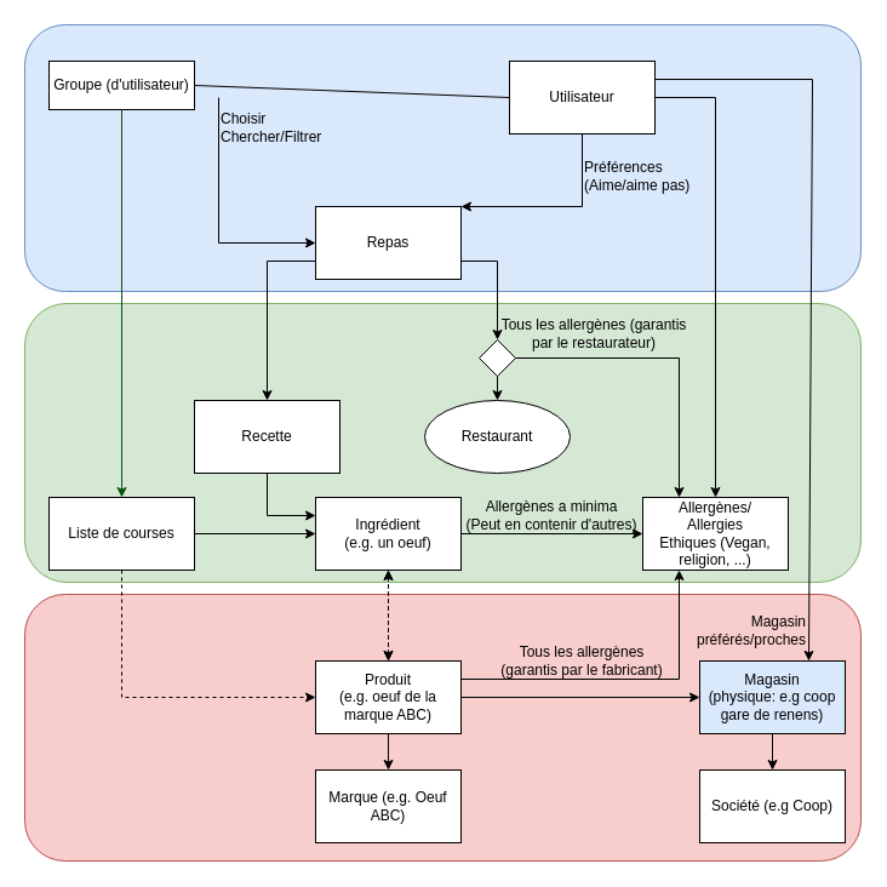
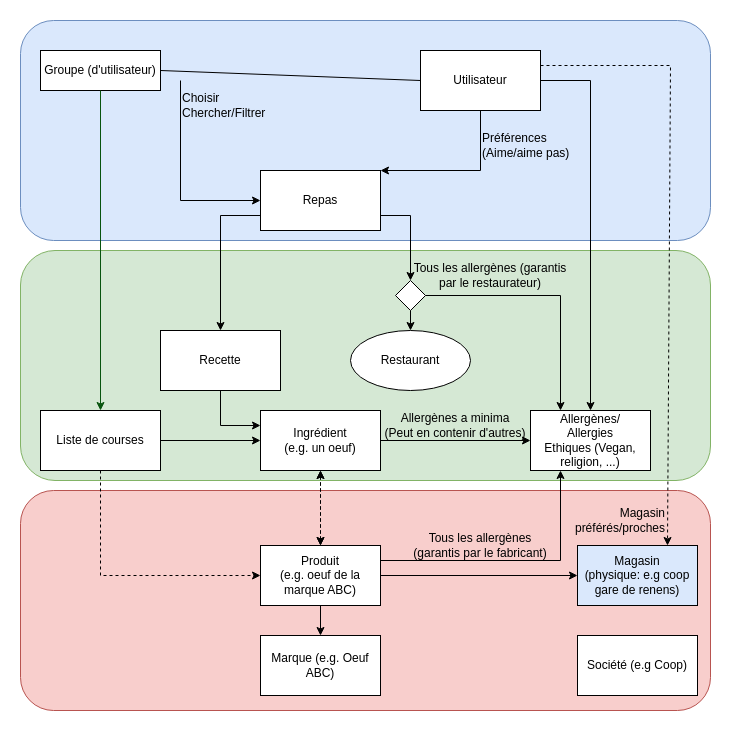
  <mxCell id="0" />
  <mxCell id="1" parent="0" />
  <mxCell id="2" value="" style="rounded=1;whiteSpace=wrap;html=1;fillColor=#f8cecc;strokeColor=#b85450;" parent="1" vertex="1"><mxGeometry x="20" y="490" width="690" height="220" as="geometry" /></mxCell>
  <mxCell id="3" value="" style="rounded=1;whiteSpace=wrap;html=1;fillColor=#d5e8d4;strokeColor=#82b366;" parent="1" vertex="1"><mxGeometry x="20" y="250" width="690" height="230" as="geometry" /></mxCell>
  <mxCell id="4" value="" style="rounded=1;whiteSpace=wrap;html=1;fillColor=#dae8fc;strokeColor=#6c8ebf;" parent="1" vertex="1"><mxGeometry x="20" y="20" width="690" height="220" as="geometry" /></mxCell>
  <mxCell id="5" value="Ingrédient&lt;br&gt;(e.g. un oeuf)" style="rounded=0;whiteSpace=wrap;html=1;" parent="1" vertex="1"><mxGeometry x="260" y="410" width="120" height="60" as="geometry" /></mxCell>
  <mxCell id="6" value="" style="edgeStyle=orthogonalEdgeStyle;rounded=0;orthogonalLoop=1;jettySize=auto;html=1;dashed=1;startArrow=classic;startFill=1;" parent="1" source="7" target="5" edge="1"><mxGeometry relative="1" as="geometry" /></mxCell>
  <mxCell id="7" value="Produit&lt;br&gt;(e.g. oeuf de la marque ABC)" style="rounded=0;whiteSpace=wrap;html=1;" parent="1" vertex="1"><mxGeometry x="260" y="545" width="120" height="60" as="geometry" /></mxCell>
  <mxCell id="8" value="&lt;div&gt;Utilisateur&lt;/div&gt;" style="rounded=0;whiteSpace=wrap;html=1;" parent="1" vertex="1"><mxGeometry x="420" y="50" width="120" height="60" as="geometry" /></mxCell>
  <mxCell id="9" value="Groupe (d'utilisateur)" style="rounded=0;whiteSpace=wrap;html=1;" parent="1" vertex="1"><mxGeometry x="40" y="50" width="120" height="40" as="geometry" /></mxCell>
  <mxCell id="10" value="Repas" style="rounded=0;whiteSpace=wrap;html=1;" parent="1" vertex="1"><mxGeometry x="260" y="170" width="120" height="60" as="geometry" /></mxCell>
  <mxCell id="11" value="Recette" style="rounded=0;whiteSpace=wrap;html=1;" parent="1" vertex="1"><mxGeometry x="160" y="330" width="120" height="60" as="geometry" /></mxCell>
  <mxCell id="12" value="" style="endArrow=none;html=1;rounded=0;entryX=0;entryY=0.5;entryDx=0;entryDy=0;exitX=1;exitY=0.5;exitDx=0;exitDy=0;" parent="1" source="9" target="8" edge="1"><mxGeometry width="50" height="50" relative="1" as="geometry"><mxPoint x="270" y="420" as="sourcePoint" /><mxPoint x="320" y="370" as="targetPoint" /></mxGeometry></mxCell>
  <mxCell id="13" value="Choisir&lt;br&gt;&lt;div&gt;Chercher/Filtrer&lt;/div&gt;" style="text;html=1;strokeColor=none;fillColor=none;align=left;verticalAlign=middle;whiteSpace=wrap;rounded=0;" parent="1" vertex="1"><mxGeometry x="180" y="90" width="60" height="30" as="geometry" /></mxCell>
  <mxCell id="14" value="" style="endArrow=classic;html=1;rounded=0;entryX=0;entryY=0.5;entryDx=0;entryDy=0;" parent="1" target="10" edge="1"><mxGeometry width="50" height="50" relative="1" as="geometry"><mxPoint x="180" y="80" as="sourcePoint" /><mxPoint x="420" y="280" as="targetPoint" /><Array as="points"><mxPoint x="180" y="200" /></Array></mxGeometry></mxCell>
  <mxCell id="15" value="" style="endArrow=classic;html=1;rounded=0;exitX=0.5;exitY=1;exitDx=0;exitDy=0;entryX=1;entryY=0;entryDx=0;entryDy=0;" parent="1" source="8" target="10" edge="1"><mxGeometry width="50" height="50" relative="1" as="geometry"><mxPoint x="370" y="330" as="sourcePoint" /><mxPoint x="420" y="190" as="targetPoint" /><Array as="points"><mxPoint x="480" y="170" /></Array></mxGeometry></mxCell>
  <mxCell id="16" value="&lt;div&gt;Préférences&lt;/div&gt;(Aime/aime pas)" style="text;html=1;strokeColor=none;fillColor=none;align=left;verticalAlign=middle;whiteSpace=wrap;rounded=0;" parent="1" vertex="1"><mxGeometry x="480" y="130" width="90" height="30" as="geometry" /></mxCell>
  <mxCell id="17" value="" style="endArrow=none;html=1;rounded=0;entryX=1;entryY=0.5;entryDx=0;entryDy=0;exitX=0;exitY=0.5;exitDx=0;exitDy=0;startArrow=classic;startFill=1;endFill=0;" parent="1" source="18" target="5" edge="1"><mxGeometry width="50" height="50" relative="1" as="geometry"><mxPoint x="620" y="430" as="sourcePoint" /><mxPoint x="490" y="270" as="targetPoint" /></mxGeometry></mxCell>
  <mxCell id="18" value="Allergènes/&lt;br&gt;Allergies&lt;br&gt;Ethiques (Vegan, religion, ...)" style="rounded=0;whiteSpace=wrap;html=1;" parent="1" vertex="1"><mxGeometry x="530" y="410" width="120" height="60" as="geometry" /></mxCell>
  <mxCell id="19" value="" style="endArrow=classic;html=1;rounded=0;exitX=1;exitY=0.5;exitDx=0;exitDy=0;" parent="1" source="8" target="18" edge="1"><mxGeometry width="50" height="50" relative="1" as="geometry"><mxPoint x="270" y="330" as="sourcePoint" /><mxPoint x="320" y="280" as="targetPoint" /><Array as="points"><mxPoint x="590" y="80" /></Array></mxGeometry></mxCell>
  <mxCell id="20" value="" style="endArrow=classic;html=1;rounded=0;entryX=0.5;entryY=0;entryDx=0;entryDy=0;exitX=0.5;exitY=1;exitDx=0;exitDy=0;dashed=1;startArrow=classic;startFill=1;" parent="1" source="5" target="7" edge="1"><mxGeometry width="50" height="50" relative="1" as="geometry"><mxPoint x="320" y="500" as="sourcePoint" /><mxPoint x="370" y="430" as="targetPoint" /></mxGeometry></mxCell>
  <mxCell id="21" value="Magasin&lt;br&gt;(physique: e.g coop gare de renens)" style="rounded=0;whiteSpace=wrap;html=1;fillColor=#dae8fc;" parent="1" vertex="1"><mxGeometry x="577" y="545" width="120" height="60" as="geometry" /></mxCell>
  <mxCell id="22" value="Marque (e.g. Oeuf ABC)" style="rounded=0;whiteSpace=wrap;html=1;" parent="1" vertex="1"><mxGeometry x="260" y="635" width="120" height="60" as="geometry" /></mxCell>
  <mxCell id="23" value="" style="endArrow=classic;html=1;rounded=0;entryX=0;entryY=0.5;entryDx=0;entryDy=0;exitX=1;exitY=0.5;exitDx=0;exitDy=0;" parent="1" source="7" target="21" edge="1"><mxGeometry width="50" height="50" relative="1" as="geometry"><mxPoint x="320" y="565" as="sourcePoint" /><mxPoint x="370" y="515" as="targetPoint" /></mxGeometry></mxCell>
  <mxCell id="24" value="&lt;div&gt;Liste de courses&lt;/div&gt;" style="rounded=0;whiteSpace=wrap;html=1;" parent="1" vertex="1"><mxGeometry x="40" y="410" width="120" height="60" as="geometry" /></mxCell>
  <mxCell id="25" value="" style="endArrow=classic;html=1;rounded=0;entryX=0;entryY=0.5;entryDx=0;entryDy=0;exitX=1;exitY=0.5;exitDx=0;exitDy=0;" parent="1" source="24" target="5" edge="1"><mxGeometry width="50" height="50" relative="1" as="geometry"><mxPoint x="320" y="210" as="sourcePoint" /><mxPoint x="370" y="160" as="targetPoint" /></mxGeometry></mxCell>
  <mxCell id="26" value="" style="endArrow=classic;html=1;rounded=0;exitX=0;exitY=0.75;exitDx=0;exitDy=0;" parent="1" source="10" target="11" edge="1"><mxGeometry width="50" height="50" relative="1" as="geometry"><mxPoint x="-40" y="90" as="sourcePoint" /><mxPoint x="370" y="310" as="targetPoint" /><Array as="points"><mxPoint x="220" y="215" /></Array></mxGeometry></mxCell>
  <mxCell id="27" value="" style="endArrow=classic;html=1;rounded=0;exitX=0.5;exitY=1;exitDx=0;exitDy=0;entryX=0;entryY=0.25;entryDx=0;entryDy=0;" parent="1" edge="1" target="5" source="11"><mxGeometry width="50" height="50" relative="1" as="geometry"><mxPoint x="319.58" y="360" as="sourcePoint" /><mxPoint x="319.58" y="430" as="targetPoint" /><Array as="points"><mxPoint x="220" y="425" /></Array></mxGeometry></mxCell>
  <mxCell id="28" value="" style="endArrow=classic;html=1;rounded=0;entryX=0;entryY=0.5;entryDx=0;entryDy=0;exitX=0.5;exitY=1;exitDx=0;exitDy=0;dashed=1;" parent="1" source="24" target="7" edge="1"><mxGeometry width="50" height="50" relative="1" as="geometry"><mxPoint x="400" y="400" as="sourcePoint" /><mxPoint x="450" y="350" as="targetPoint" /><Array as="points"><mxPoint x="100" y="575" /></Array></mxGeometry></mxCell>
- <mxCell id="29" value="" style="endArrow=classic;html=1;rounded=0;entryX=0.75;entryY=0;entryDx=0;entryDy=0;dashed=0;exitX=1;exitY=0.25;exitDx=0;exitDy=0;" parent="1" source="8" target="21" edge="1"><mxGeometry width="50" height="50" relative="1" as="geometry"><mxPoint x="600" y="80" as="sourcePoint" /><mxPoint x="1130" y="370" as="targetPoint" /><Array as="points"><mxPoint x="670" y="65" /></Array></mxGeometry></mxCell>
+ <mxCell id="29" value="" style="endArrow=classic;html=1;rounded=0;entryX=0.75;entryY=0;entryDx=0;entryDy=0;dashed=1;exitX=1;exitY=0.25;exitDx=0;exitDy=0;" parent="1" source="8" target="21" edge="1"><mxGeometry width="50" height="50" relative="1" as="geometry"><mxPoint x="600" y="80" as="sourcePoint" /><mxPoint x="1130" y="370" as="targetPoint" /><Array as="points"><mxPoint x="670" y="65" /></Array></mxGeometry></mxCell>
  <mxCell id="30" value="&lt;div&gt;Société (e.g Coop)&lt;/div&gt;" style="rounded=0;whiteSpace=wrap;html=1;" parent="1" vertex="1"><mxGeometry x="577" y="635" width="120" height="60" as="geometry" /></mxCell>
  <mxCell id="31" value="" style="endArrow=classic;html=1;rounded=0;exitX=0.5;exitY=1;exitDx=0;exitDy=0;entryX=0.5;entryY=0;entryDx=0;entryDy=0;" parent="1" source="7" target="22" edge="1"><mxGeometry width="50" height="50" relative="1" as="geometry"><mxPoint x="510" y="575" as="sourcePoint" /><mxPoint x="560" y="525" as="targetPoint" /></mxGeometry></mxCell>
- <mxCell id="32" value="" style="endArrow=classic;html=1;rounded=0;entryX=0.5;entryY=0;entryDx=0;entryDy=0;exitX=0.5;exitY=1;exitDx=0;exitDy=0;" parent="1" source="21" target="30" edge="1"><mxGeometry width="50" height="50" relative="1" as="geometry"><mxPoint x="240" y="575" as="sourcePoint" /><mxPoint x="290" y="525" as="targetPoint" /></mxGeometry></mxCell>
  <mxCell id="33" value="&lt;div&gt;Magasin préférés/proches&lt;/div&gt;" style="text;html=1;strokeColor=none;fillColor=none;align=right;verticalAlign=middle;whiteSpace=wrap;rounded=0;" parent="1" vertex="1"><mxGeometry x="607" y="505" width="60" height="30" as="geometry" /></mxCell>
  <mxCell id="34" value="Restaurant" style="ellipse;whiteSpace=wrap;html=1;" parent="1" vertex="1"><mxGeometry x="350" y="330" width="120" height="60" as="geometry" /></mxCell>
  <mxCell id="35" value="" style="endArrow=classic;html=1;rounded=0;strokeColor=#08540E;entryX=0.5;entryY=0;entryDx=0;entryDy=0;exitX=0.5;exitY=1;exitDx=0;exitDy=0;" parent="1" source="9" target="24" edge="1"><mxGeometry width="50" height="50" relative="1" as="geometry"><mxPoint x="420" y="460" as="sourcePoint" /><mxPoint x="470" y="410" as="targetPoint" /></mxGeometry></mxCell>
  <mxCell id="36" value="" style="endArrow=none;html=1;rounded=0;exitX=0.25;exitY=1;exitDx=0;exitDy=0;entryX=1;entryY=0.25;entryDx=0;entryDy=0;startArrow=classic;startFill=1;endFill=0;" edge="1" parent="1" source="18" target="7"><mxGeometry width="50" height="50" relative="1" as="geometry"><mxPoint x="360" y="370" as="sourcePoint" /><mxPoint x="329.58" y="440" as="targetPoint" /><Array as="points"><mxPoint x="560" y="560" /></Array></mxGeometry></mxCell>
  <mxCell id="37" value="" style="rhombus;whiteSpace=wrap;html=1;" vertex="1" parent="1"><mxGeometry x="395" y="280" width="30" height="30" as="geometry" /></mxCell>
  <mxCell id="38" value="" style="endArrow=none;html=1;rounded=0;entryX=1;entryY=0.5;entryDx=0;entryDy=0;exitX=0.25;exitY=0;exitDx=0;exitDy=0;startArrow=classic;startFill=1;endFill=0;" edge="1" parent="1" source="18" target="37"><mxGeometry width="50" height="50" relative="1" as="geometry"><mxPoint x="330" y="460" as="sourcePoint" /><mxPoint x="380" y="410" as="targetPoint" /><Array as="points"><mxPoint x="560" y="295" /></Array></mxGeometry></mxCell>
  <mxCell id="39" value="" style="endArrow=classic;html=1;rounded=0;exitX=1;exitY=0.75;exitDx=0;exitDy=0;entryX=0.5;entryY=0;entryDx=0;entryDy=0;" edge="1" parent="1" source="10" target="37"><mxGeometry width="50" height="50" relative="1" as="geometry"><mxPoint x="330" y="460" as="sourcePoint" /><mxPoint x="380" y="410" as="targetPoint" /><Array as="points"><mxPoint x="410" y="215" /></Array></mxGeometry></mxCell>
  <mxCell id="40" value="" style="endArrow=classic;html=1;rounded=0;exitX=0.5;exitY=1;exitDx=0;exitDy=0;entryX=0.5;entryY=0;entryDx=0;entryDy=0;" edge="1" parent="1" source="37" target="34"><mxGeometry width="50" height="50" relative="1" as="geometry"><mxPoint x="330" y="240" as="sourcePoint" /><mxPoint x="415" y="290" as="targetPoint" /></mxGeometry></mxCell>
  <mxCell id="41" value="Tous les allergènes (garantis par le restaurateur)" style="text;html=1;strokeColor=none;fillColor=none;align=center;verticalAlign=middle;whiteSpace=wrap;rounded=0;" vertex="1" parent="1"><mxGeometry x="410" y="260" width="160" height="30" as="geometry" /></mxCell>
  <mxCell id="42" value="Allergènes a minima&lt;br&gt;(Peut en contenir d'autres)" style="text;html=1;strokeColor=none;fillColor=none;align=center;verticalAlign=middle;whiteSpace=wrap;rounded=0;" vertex="1" parent="1"><mxGeometry x="380" y="410" width="150" height="30" as="geometry" /></mxCell>
  <mxCell id="43" value="Tous les allergènes (garantis par le fabricant)" style="text;html=1;strokeColor=none;fillColor=none;align=center;verticalAlign=middle;whiteSpace=wrap;rounded=0;" vertex="1" parent="1"><mxGeometry x="410" y="530" width="140" height="30" as="geometry" /></mxCell>
